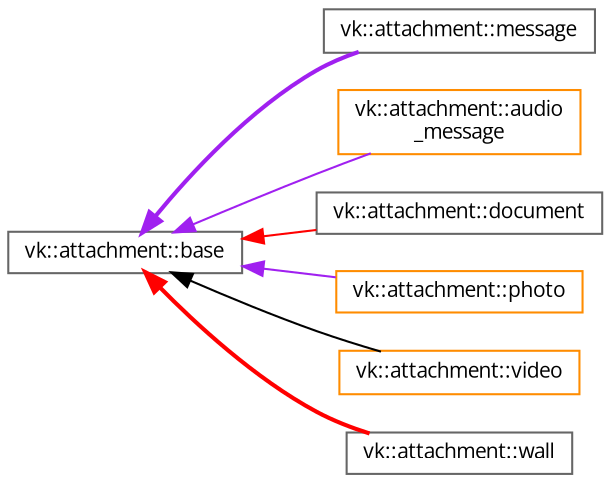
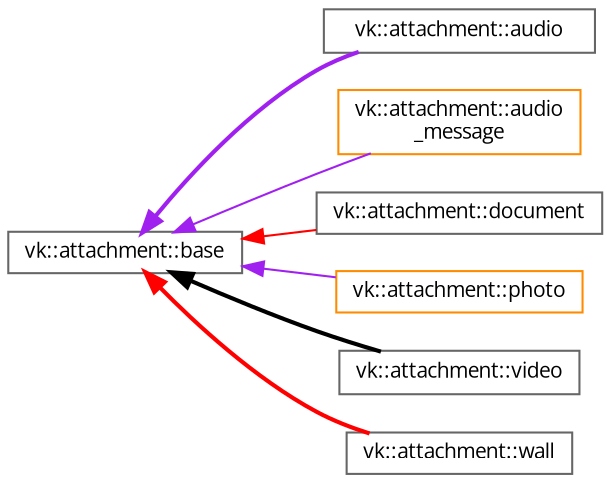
  digraph {
    fontname="Open Sans"
    rankdir=LR
    node [color=gray40 fillcolor=white fontname="Open Sans" fontsize=10 shape=record style=filled]
    edge [color=purple dir=back fontname="Open Sans" fontsize=10 labelfontname=Helvetica labelfontsize=10 style=bold]
    n1 [height=0.2 label="vk::attachment::base" width=0.4]
-   n2 [height=0.2 label="vk::attachment::message" width=0.4]
+   n2 [height=0.2 label="vk::attachment::audio" width=0.4]
    n3 [color=darkorange height=0.2 label="vk::attachment::audio\l_message" width=0.4]
    n4 [height=0.2 label="vk::attachment::document" width=0.4]
    n5 [color=darkorange height=0.2 label="vk::attachment::photo" width=0.4]
-   n6 [color=darkorange height=0.2 label="vk::attachment::video" width=0.4]
+   n6 [height=0.2 label="vk::attachment::video" width=0.4]
    n7 [height=0.2 label="vk::attachment::wall" width=0.4]
    n1 -> n2
    n1 -> n3 [style=solid]
    n1 -> n4 [color=red style=solid]
    n1 -> n5 [style=solid]
-   n1 -> n6 [color=black style=solid]
+   n1 -> n6 [color=black]
    n1 -> n7 [color=red]
  }
